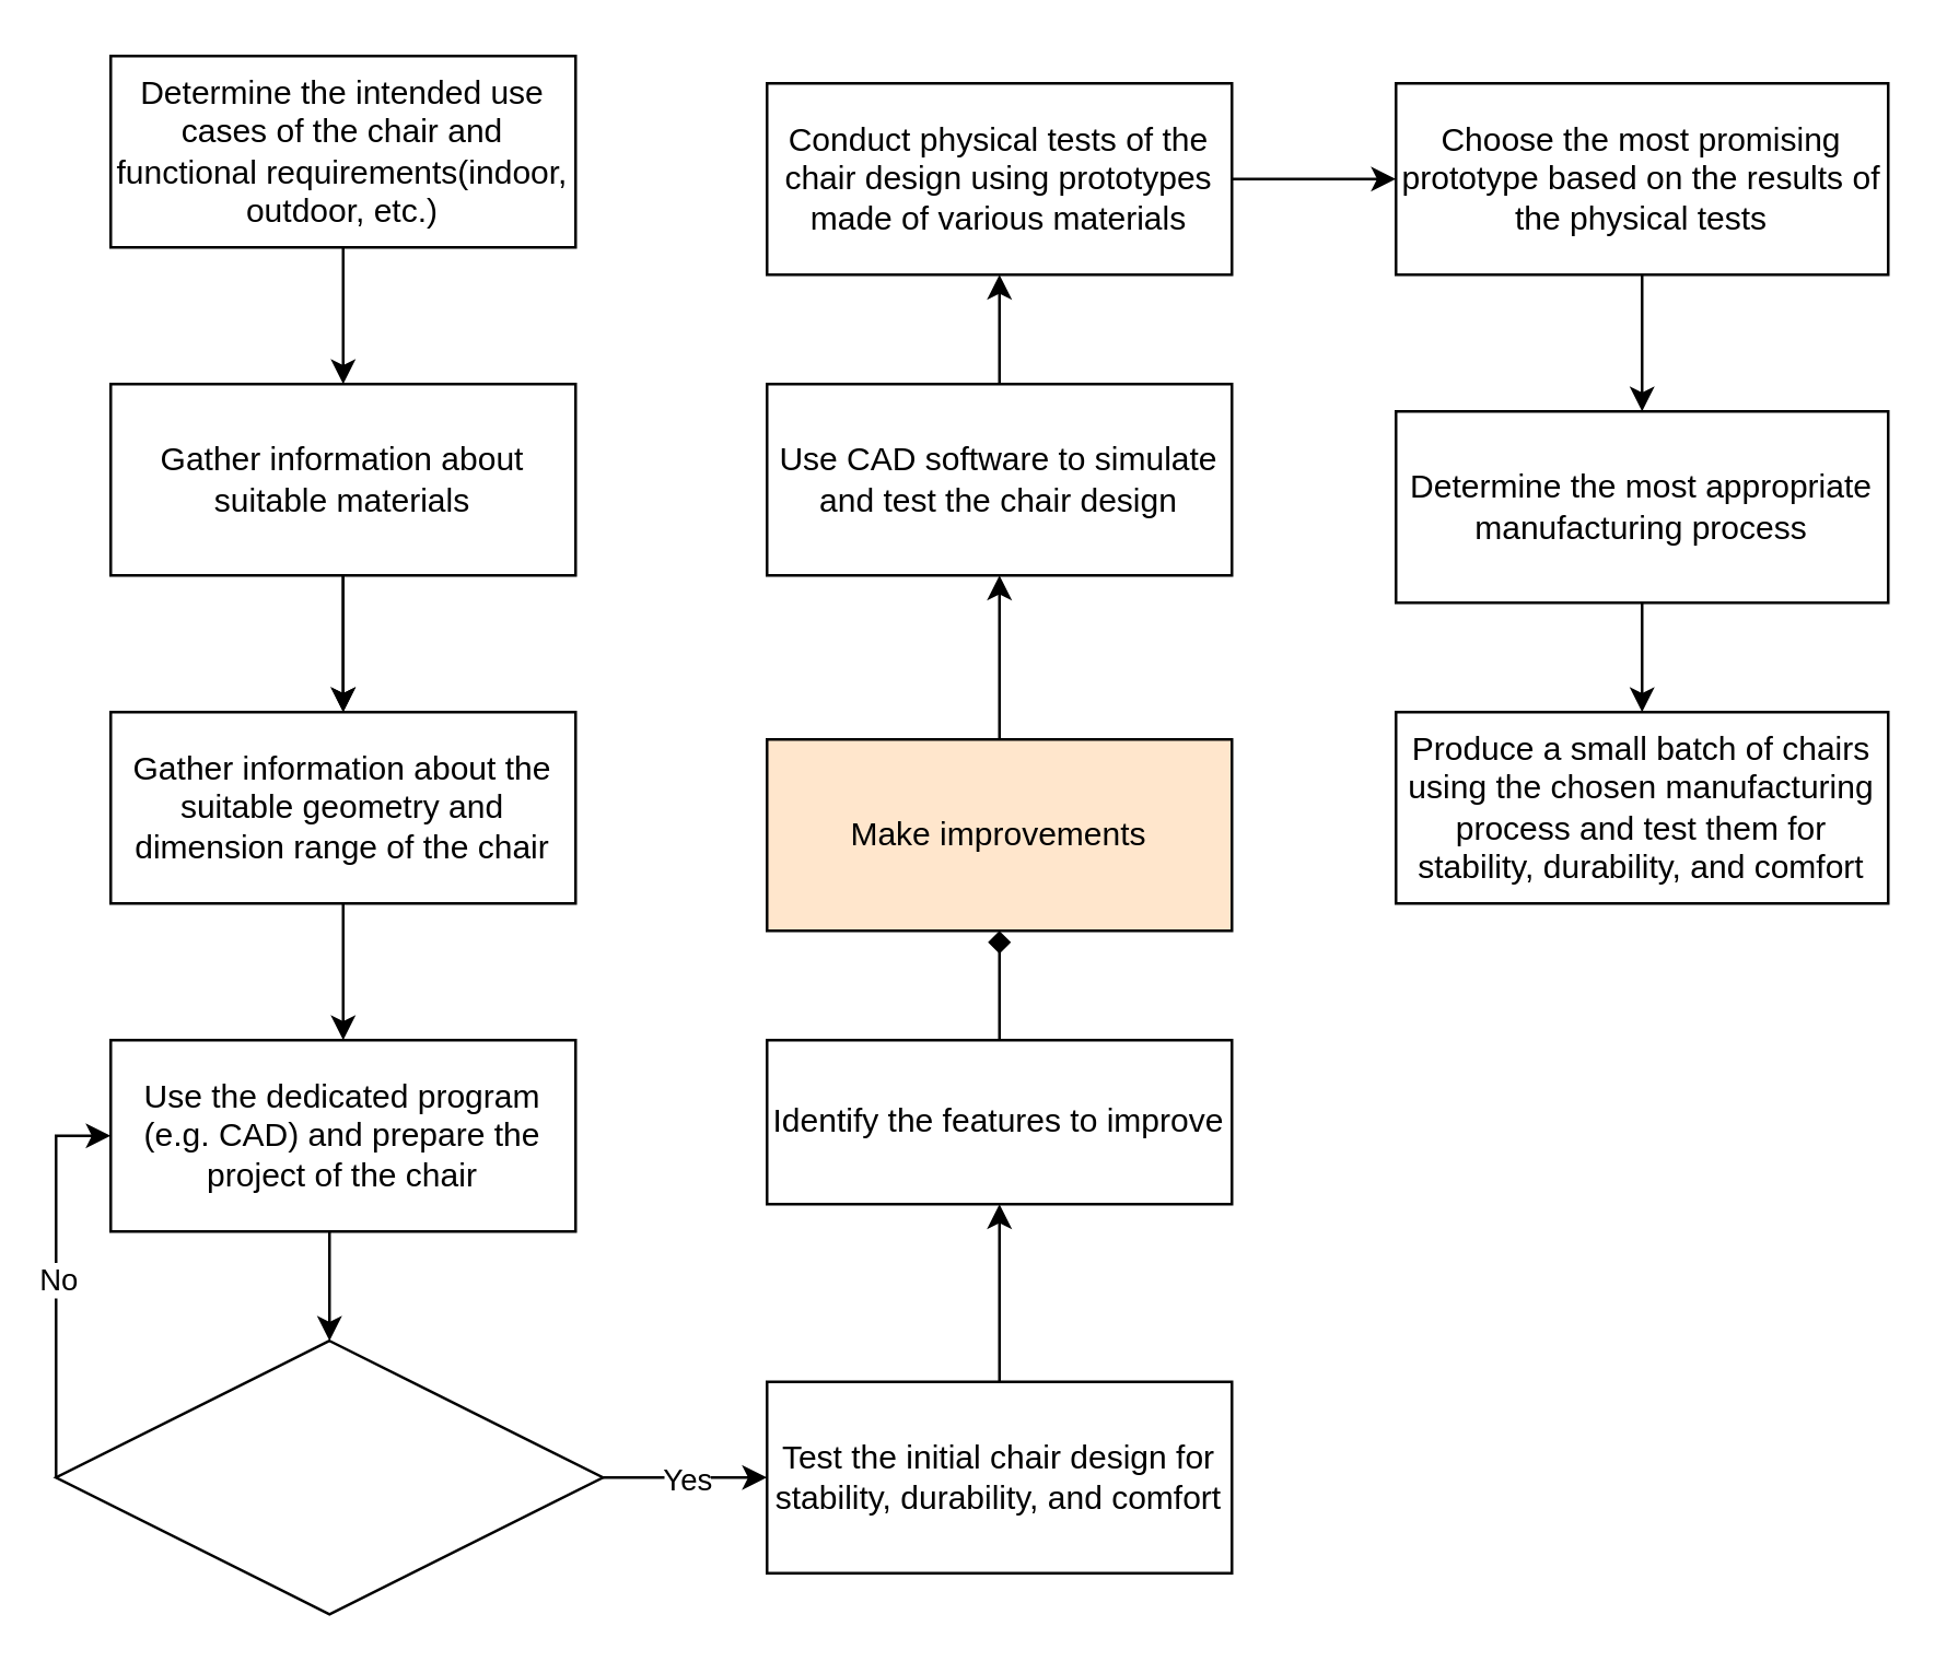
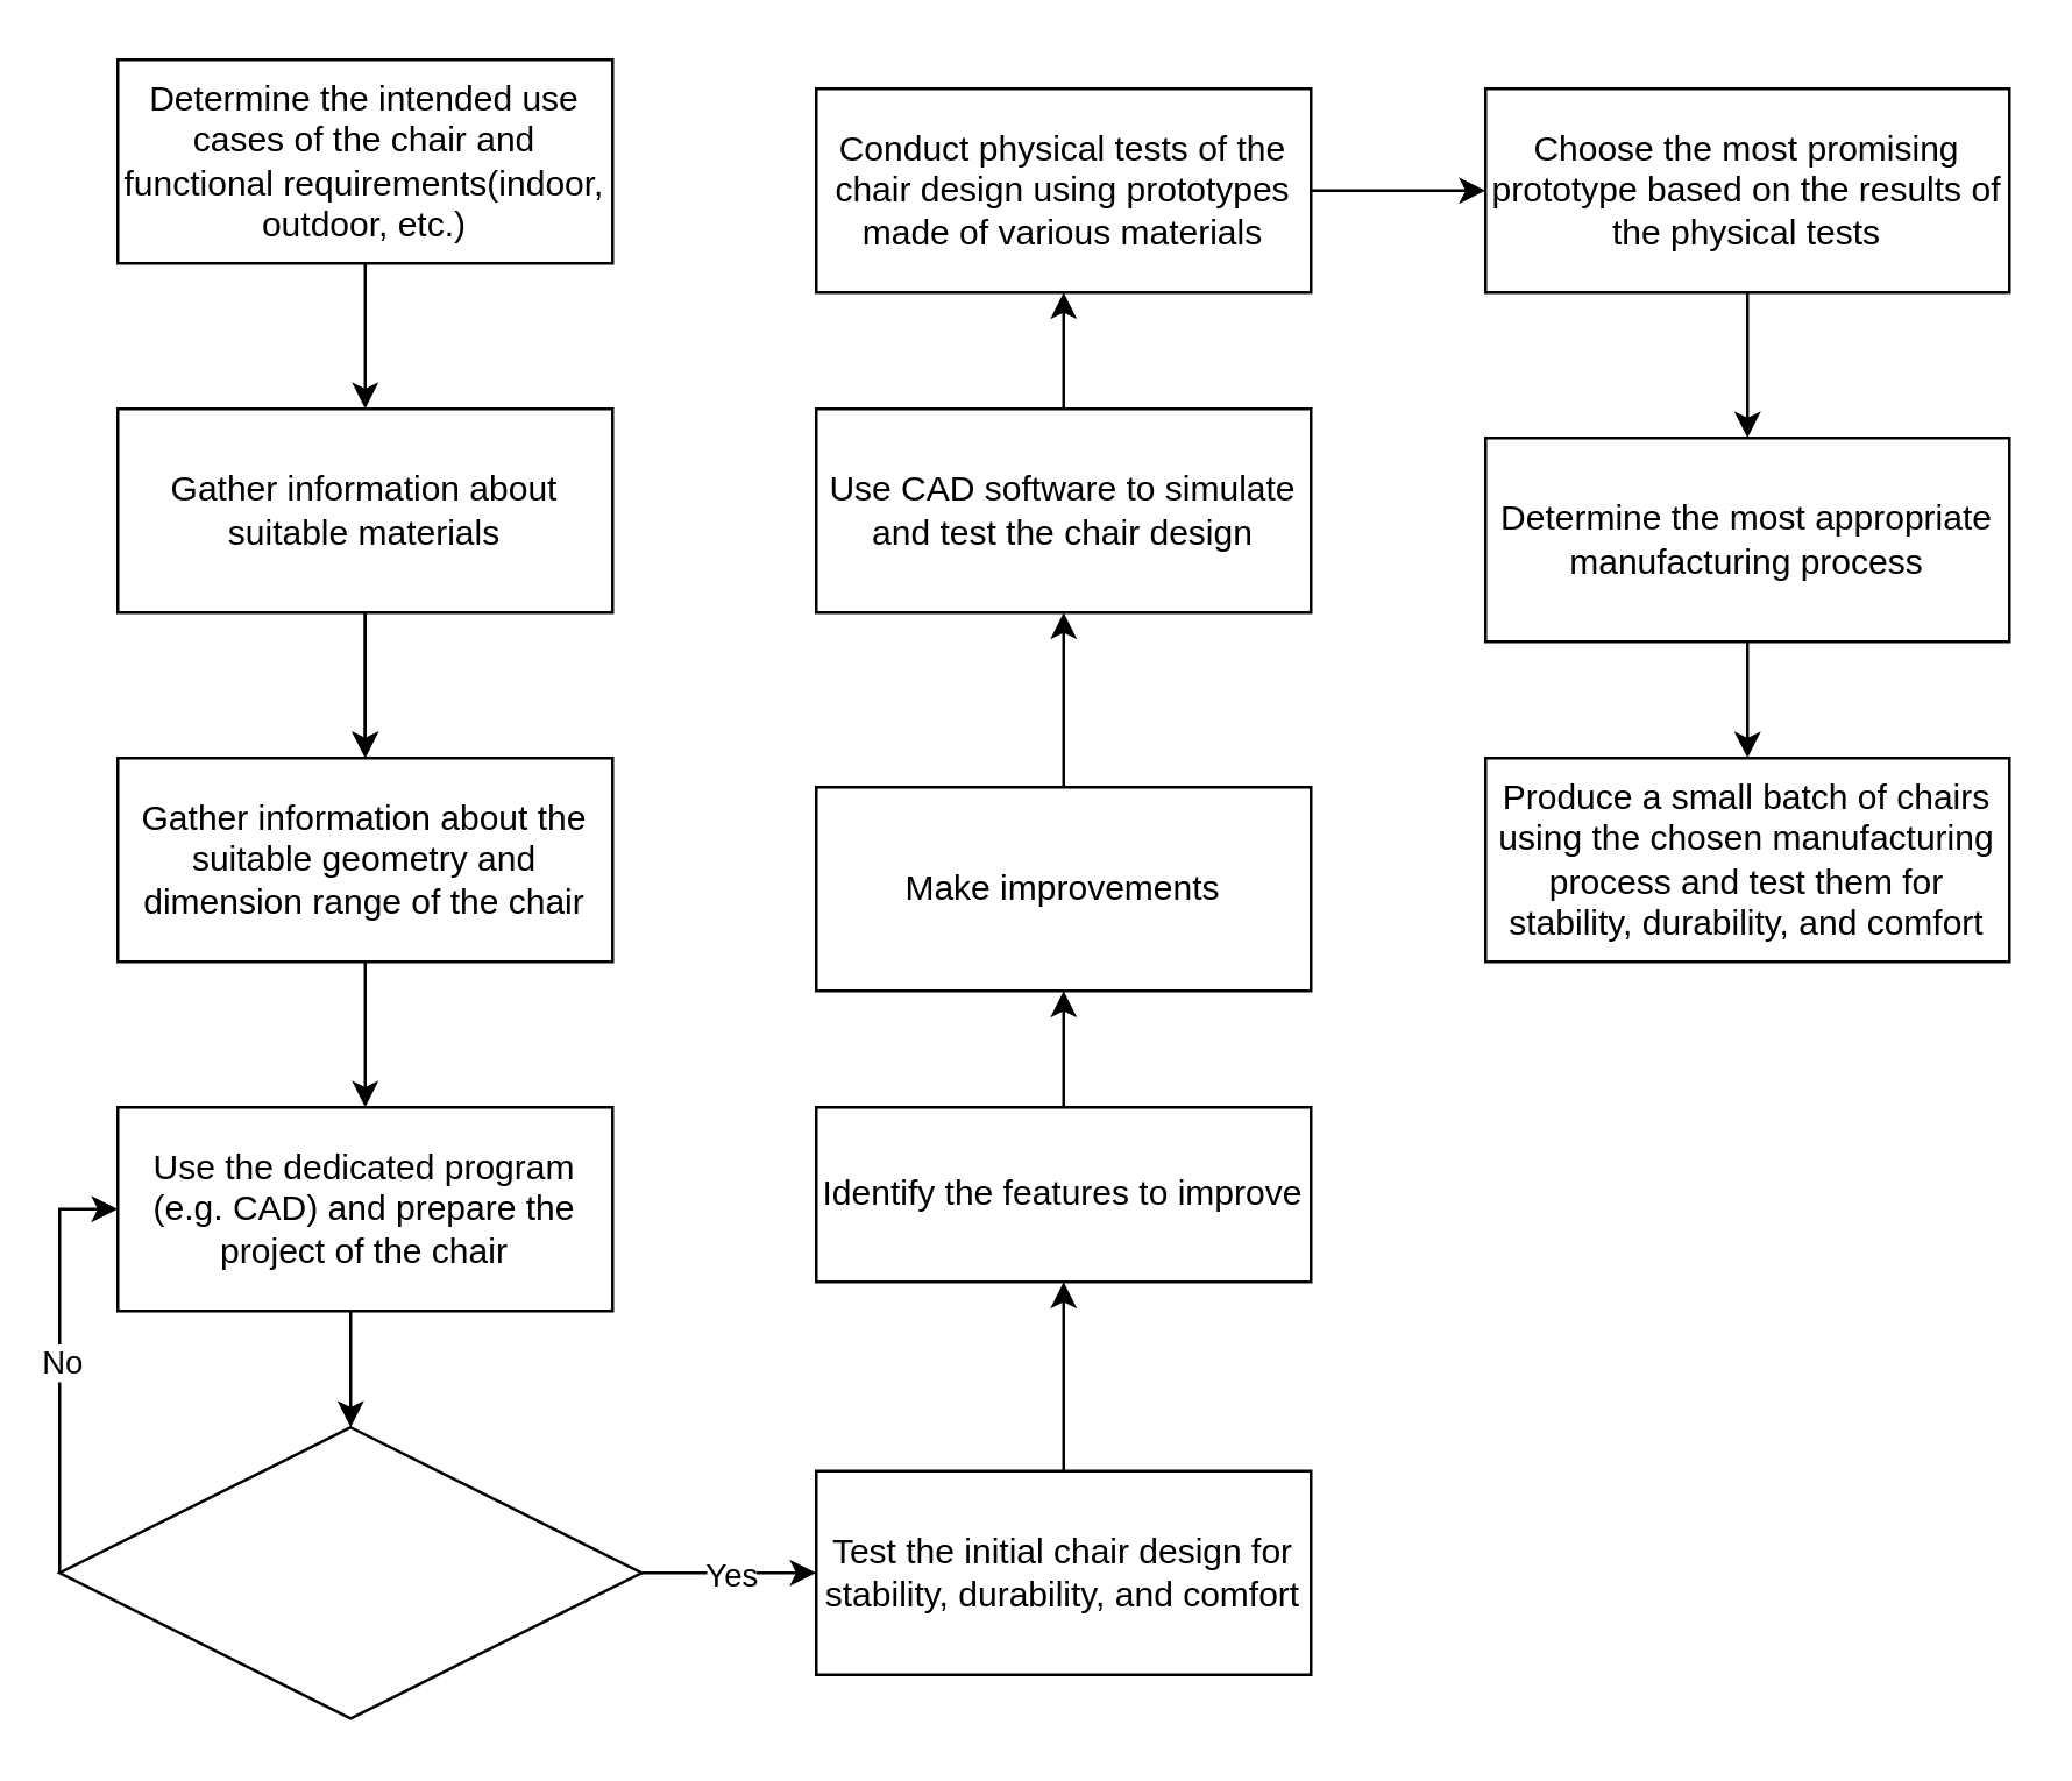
  <mxCell id="0" />
  <mxCell id="1" parent="0" />
  <mxCell id="2" value="Determine the intended use cases of the chair and functional requirements(indoor, outdoor, etc.)" style="html=1;whiteSpace=wrap;" vertex="1" parent="1"><mxGeometry x="40" y="20" width="170" height="70" as="geometry" /></mxCell>
  <mxCell id="3" value="" style="edgeStyle=orthogonalEdgeStyle;rounded=0;orthogonalLoop=1;jettySize=auto;html=1;" edge="1" parent="1" source="4" target="5"><mxGeometry relative="1" as="geometry" /></mxCell>
  <mxCell id="4" value="Gather information about suitable materials" style="html=1;whiteSpace=wrap;" vertex="1" parent="1"><mxGeometry x="40" y="140" width="170" height="70" as="geometry" /></mxCell>
  <mxCell id="5" value="Gather information about the suitable geometry and dimension range of the chair" style="html=1;whiteSpace=wrap;" vertex="1" parent="1"><mxGeometry x="40" y="260" width="170" height="70" as="geometry" /></mxCell>
  <mxCell id="6" value="Use the dedicated program (e.g. CAD) and prepare the project of the chair" style="html=1;whiteSpace=wrap;" vertex="1" parent="1"><mxGeometry x="40" y="380" width="170" height="70" as="geometry" /></mxCell>
  <mxCell id="7" value="" style="rhombus;whiteSpace=wrap;html=1;" vertex="1" parent="1"><mxGeometry x="20" y="490" width="200" height="100" as="geometry" /></mxCell>
  <mxCell id="8" value="" style="endArrow=classic;html=1;rounded=0;exitX=0;exitY=0.5;exitDx=0;exitDy=0;entryX=0;entryY=0.5;entryDx=0;entryDy=0;" edge="1" parent="1" source="7" target="6"><mxGeometry relative="1" as="geometry"><mxPoint x="320" y="460" as="sourcePoint" /><mxPoint x="20" y="400" as="targetPoint" /><Array as="points"><mxPoint x="20" y="415" /><mxPoint x="30" y="415" /></Array></mxGeometry></mxCell>
  <mxCell id="9" value="No" style="edgeLabel;resizable=0;html=1;align=center;verticalAlign=middle;" connectable="0" vertex="1" parent="8"><mxGeometry relative="1" as="geometry" /></mxCell>
  <mxCell id="10" value="" style="endArrow=classic;html=1;rounded=0;exitX=1;exitY=0.5;exitDx=0;exitDy=0;" edge="1" parent="1" source="7"><mxGeometry relative="1" as="geometry"><mxPoint x="370" y="330" as="sourcePoint" /><mxPoint x="280" y="540" as="targetPoint" /></mxGeometry></mxCell>
  <mxCell id="11" value="Yes" style="edgeLabel;resizable=0;html=1;align=center;verticalAlign=middle;" connectable="0" vertex="1" parent="10"><mxGeometry relative="1" as="geometry" /></mxCell>
  <mxCell id="12" value="" style="endArrow=classic;html=1;rounded=0;exitX=0.5;exitY=1;exitDx=0;exitDy=0;" edge="1" parent="1" source="4" target="5"><mxGeometry relative="1" as="geometry"><mxPoint x="370" y="420" as="sourcePoint" /><mxPoint x="470" y="420" as="targetPoint" /></mxGeometry></mxCell>
  <mxCell id="13" value="&lt;br&gt;" style="edgeLabel;resizable=0;html=1;align=center;verticalAlign=middle;" connectable="0" vertex="1" parent="12"><mxGeometry relative="1" as="geometry" /></mxCell>
  <mxCell id="14" value="" style="endArrow=classic;html=1;rounded=0;exitX=0.5;exitY=1;exitDx=0;exitDy=0;" edge="1" parent="1" source="5" target="6"><mxGeometry width="50" height="50" relative="1" as="geometry"><mxPoint x="390" y="440" as="sourcePoint" /><mxPoint x="440" y="390" as="targetPoint" /></mxGeometry></mxCell>
  <mxCell id="15" value="" style="endArrow=classic;html=1;rounded=0;entryX=0.5;entryY=0;entryDx=0;entryDy=0;" edge="1" parent="1" target="7"><mxGeometry width="50" height="50" relative="1" as="geometry"><mxPoint x="120" y="450" as="sourcePoint" /><mxPoint x="440" y="390" as="targetPoint" /></mxGeometry></mxCell>
  <mxCell id="16" value="Test the initial chair design for stability, durability, and comfort " style="html=1;whiteSpace=wrap;" vertex="1" parent="1"><mxGeometry x="280" y="505" width="170" height="70" as="geometry" /></mxCell>
  <mxCell id="17" value="Identify the features to improve" style="html=1;whiteSpace=wrap;" vertex="1" parent="1"><mxGeometry x="280" y="380" width="170" height="60" as="geometry" /></mxCell>
- <mxCell id="18" value="Make improvements" style="html=1;whiteSpace=wrap;fillColor=#ffe6cc;" vertex="1" parent="1"><mxGeometry x="280" y="270" width="170" height="70" as="geometry" /></mxCell>
+ <mxCell id="18" value="Make improvements" style="html=1;whiteSpace=wrap;" vertex="1" parent="1"><mxGeometry x="280" y="270" width="170" height="70" as="geometry" /></mxCell>
  <mxCell id="19" value="Use CAD software to simulate and test the chair design" style="html=1;whiteSpace=wrap;" vertex="1" parent="1"><mxGeometry x="280" y="140" width="170" height="70" as="geometry" /></mxCell>
  <mxCell id="20" value="Conduct physical tests of the chair design using prototypes made of various materials" style="html=1;whiteSpace=wrap;" vertex="1" parent="1"><mxGeometry x="280" y="30" width="170" height="70" as="geometry" /></mxCell>
  <mxCell id="21" value="Choose the most promising prototype based on the results of the physical tests " style="html=1;whiteSpace=wrap;" vertex="1" parent="1"><mxGeometry x="510" y="30" width="180" height="70" as="geometry" /></mxCell>
  <mxCell id="22" value="Determine the most appropriate manufacturing process" style="html=1;whiteSpace=wrap;" vertex="1" parent="1"><mxGeometry x="510" y="150" width="180" height="70" as="geometry" /></mxCell>
  <mxCell id="23" value="Produce a small batch of chairs using the chosen manufacturing process and test them for stability, durability, and comfort" style="html=1;whiteSpace=wrap;" vertex="1" parent="1"><mxGeometry x="510" y="260" width="180" height="70" as="geometry" /></mxCell>
  <mxCell id="24" value="" style="endArrow=classic;html=1;rounded=0;exitX=0.5;exitY=1;exitDx=0;exitDy=0;entryX=0.5;entryY=0;entryDx=0;entryDy=0;" edge="1" parent="1" source="2" target="4"><mxGeometry width="50" height="50" relative="1" as="geometry"><mxPoint x="330" y="410" as="sourcePoint" /><mxPoint x="380" y="360" as="targetPoint" /></mxGeometry></mxCell>
  <mxCell id="25" value="" style="endArrow=classic;html=1;rounded=0;exitX=0.5;exitY=0;exitDx=0;exitDy=0;entryX=0.5;entryY=1;entryDx=0;entryDy=0;" edge="1" parent="1" source="16" target="17"><mxGeometry width="50" height="50" relative="1" as="geometry"><mxPoint x="330" y="410" as="sourcePoint" /><mxPoint x="380" y="360" as="targetPoint" /></mxGeometry></mxCell>
- <mxCell id="26" value="" style="endArrow=diamond;html=1;rounded=0;exitX=0.5;exitY=0;exitDx=0;exitDy=0;entryX=0.5;entryY=1;entryDx=0;entryDy=0;" edge="1" parent="1" source="17" target="18"><mxGeometry width="50" height="50" relative="1" as="geometry"><mxPoint x="330" y="410" as="sourcePoint" /><mxPoint x="380" y="360" as="targetPoint" /></mxGeometry></mxCell>
+ <mxCell id="26" value="" style="endArrow=classic;html=1;rounded=0;exitX=0.5;exitY=0;exitDx=0;exitDy=0;entryX=0.5;entryY=1;entryDx=0;entryDy=0;" edge="1" parent="1" source="17" target="18"><mxGeometry width="50" height="50" relative="1" as="geometry"><mxPoint x="330" y="410" as="sourcePoint" /><mxPoint x="380" y="360" as="targetPoint" /></mxGeometry></mxCell>
  <mxCell id="27" value="" style="endArrow=classic;html=1;rounded=0;entryX=0.5;entryY=1;entryDx=0;entryDy=0;" edge="1" parent="1" source="18" target="19"><mxGeometry width="50" height="50" relative="1" as="geometry"><mxPoint x="330" y="410" as="sourcePoint" /><mxPoint x="380" y="360" as="targetPoint" /></mxGeometry></mxCell>
  <mxCell id="28" value="" style="endArrow=classic;html=1;rounded=0;exitX=0.5;exitY=0;exitDx=0;exitDy=0;" edge="1" parent="1" source="19" target="20"><mxGeometry width="50" height="50" relative="1" as="geometry"><mxPoint x="330" y="410" as="sourcePoint" /><mxPoint x="380" y="360" as="targetPoint" /></mxGeometry></mxCell>
  <mxCell id="29" value="" style="endArrow=classic;html=1;rounded=0;entryX=0;entryY=0.5;entryDx=0;entryDy=0;exitX=1;exitY=0.5;exitDx=0;exitDy=0;" edge="1" parent="1" source="20" target="21"><mxGeometry width="50" height="50" relative="1" as="geometry"><mxPoint x="330" y="250" as="sourcePoint" /><mxPoint x="380" y="200" as="targetPoint" /></mxGeometry></mxCell>
  <mxCell id="30" value="" style="endArrow=classic;html=1;rounded=0;entryX=0.5;entryY=0;entryDx=0;entryDy=0;exitX=0.5;exitY=1;exitDx=0;exitDy=0;" edge="1" parent="1" source="21" target="22"><mxGeometry width="50" height="50" relative="1" as="geometry"><mxPoint x="330" y="250" as="sourcePoint" /><mxPoint x="380" y="200" as="targetPoint" /></mxGeometry></mxCell>
  <mxCell id="31" value="" style="endArrow=classic;html=1;rounded=0;exitX=0.5;exitY=1;exitDx=0;exitDy=0;entryX=0.5;entryY=0;entryDx=0;entryDy=0;" edge="1" parent="1" source="22" target="23"><mxGeometry width="50" height="50" relative="1" as="geometry"><mxPoint x="330" y="250" as="sourcePoint" /><mxPoint x="380" y="200" as="targetPoint" /></mxGeometry></mxCell>
